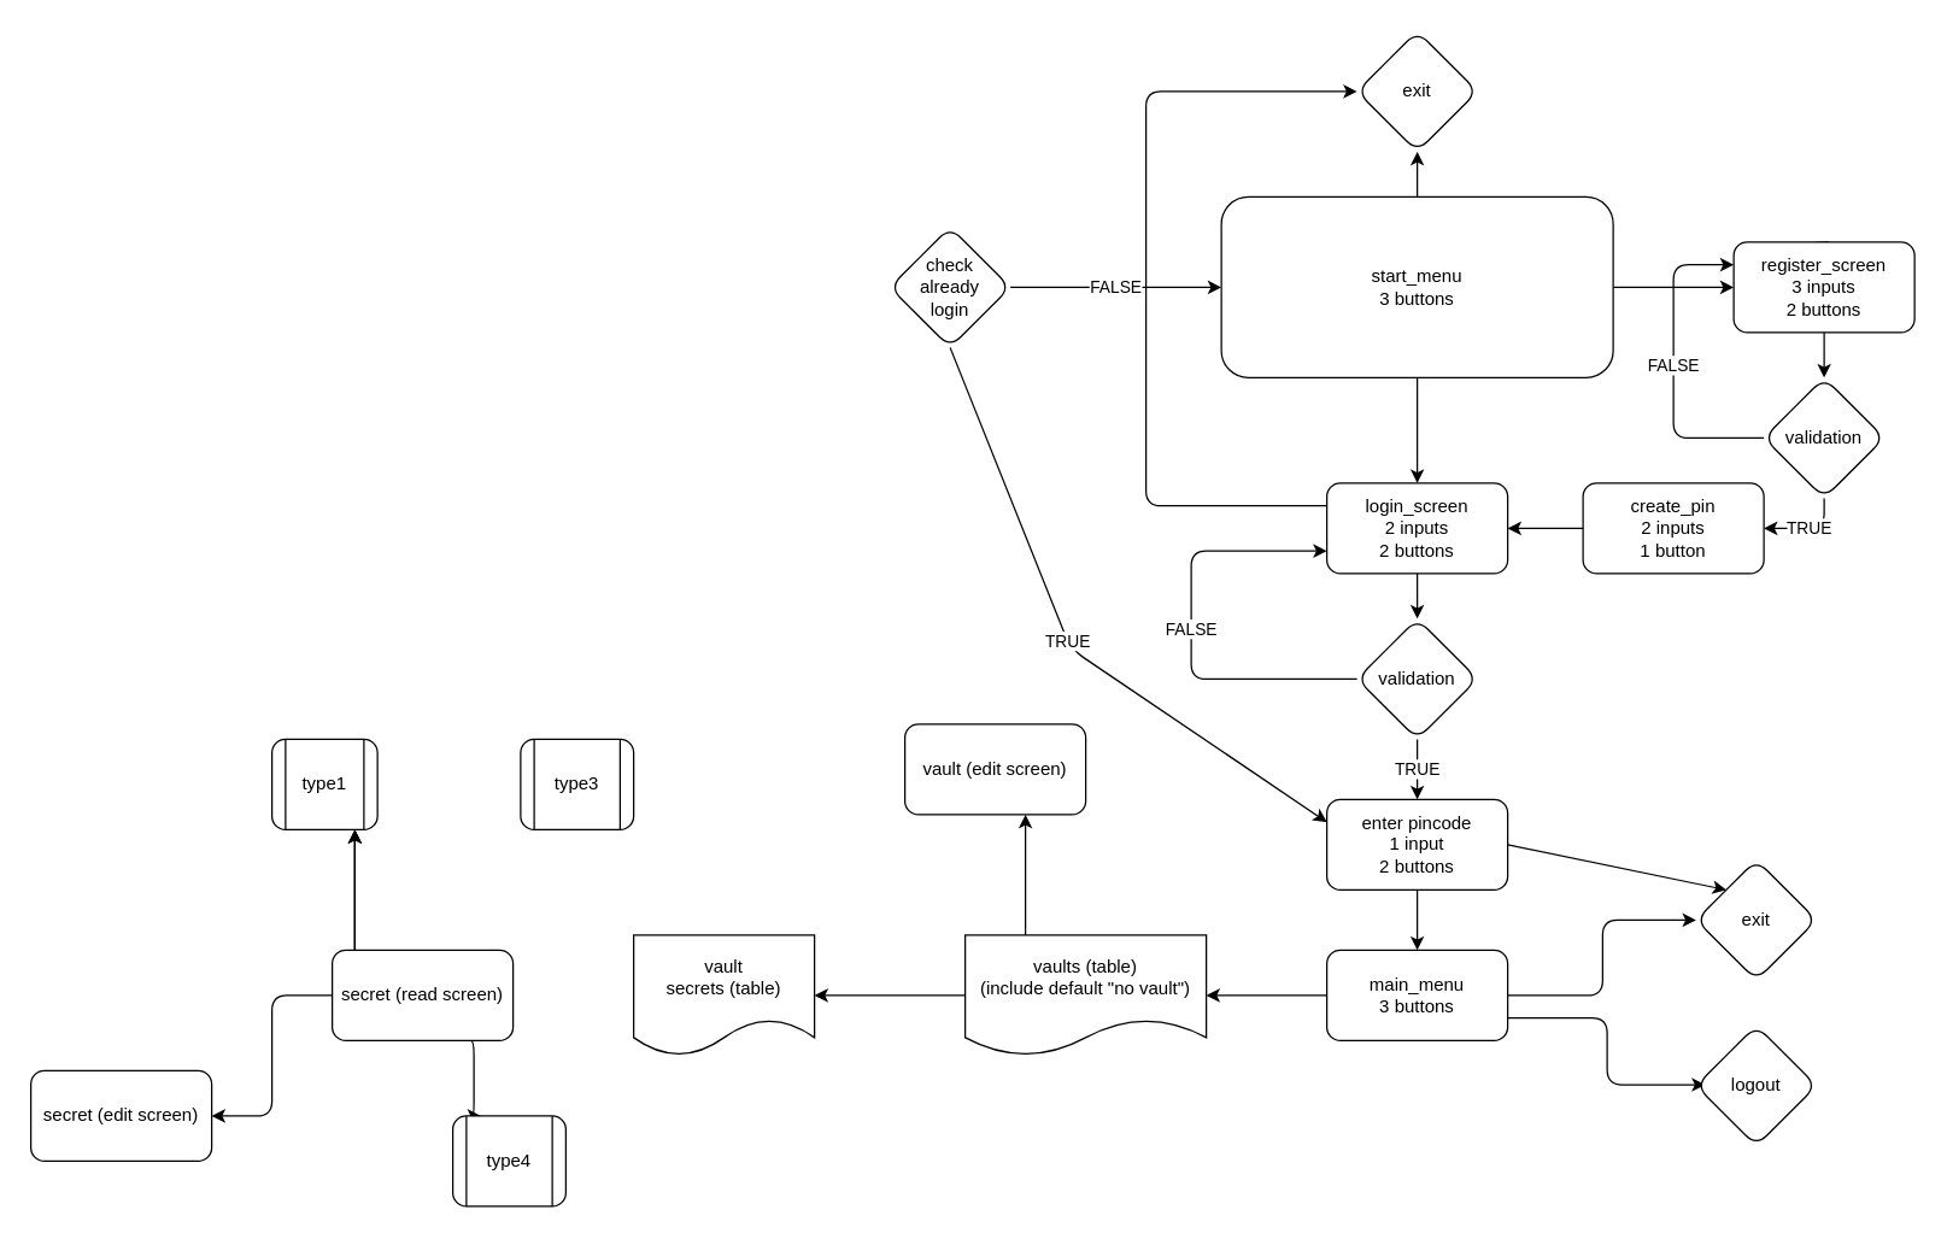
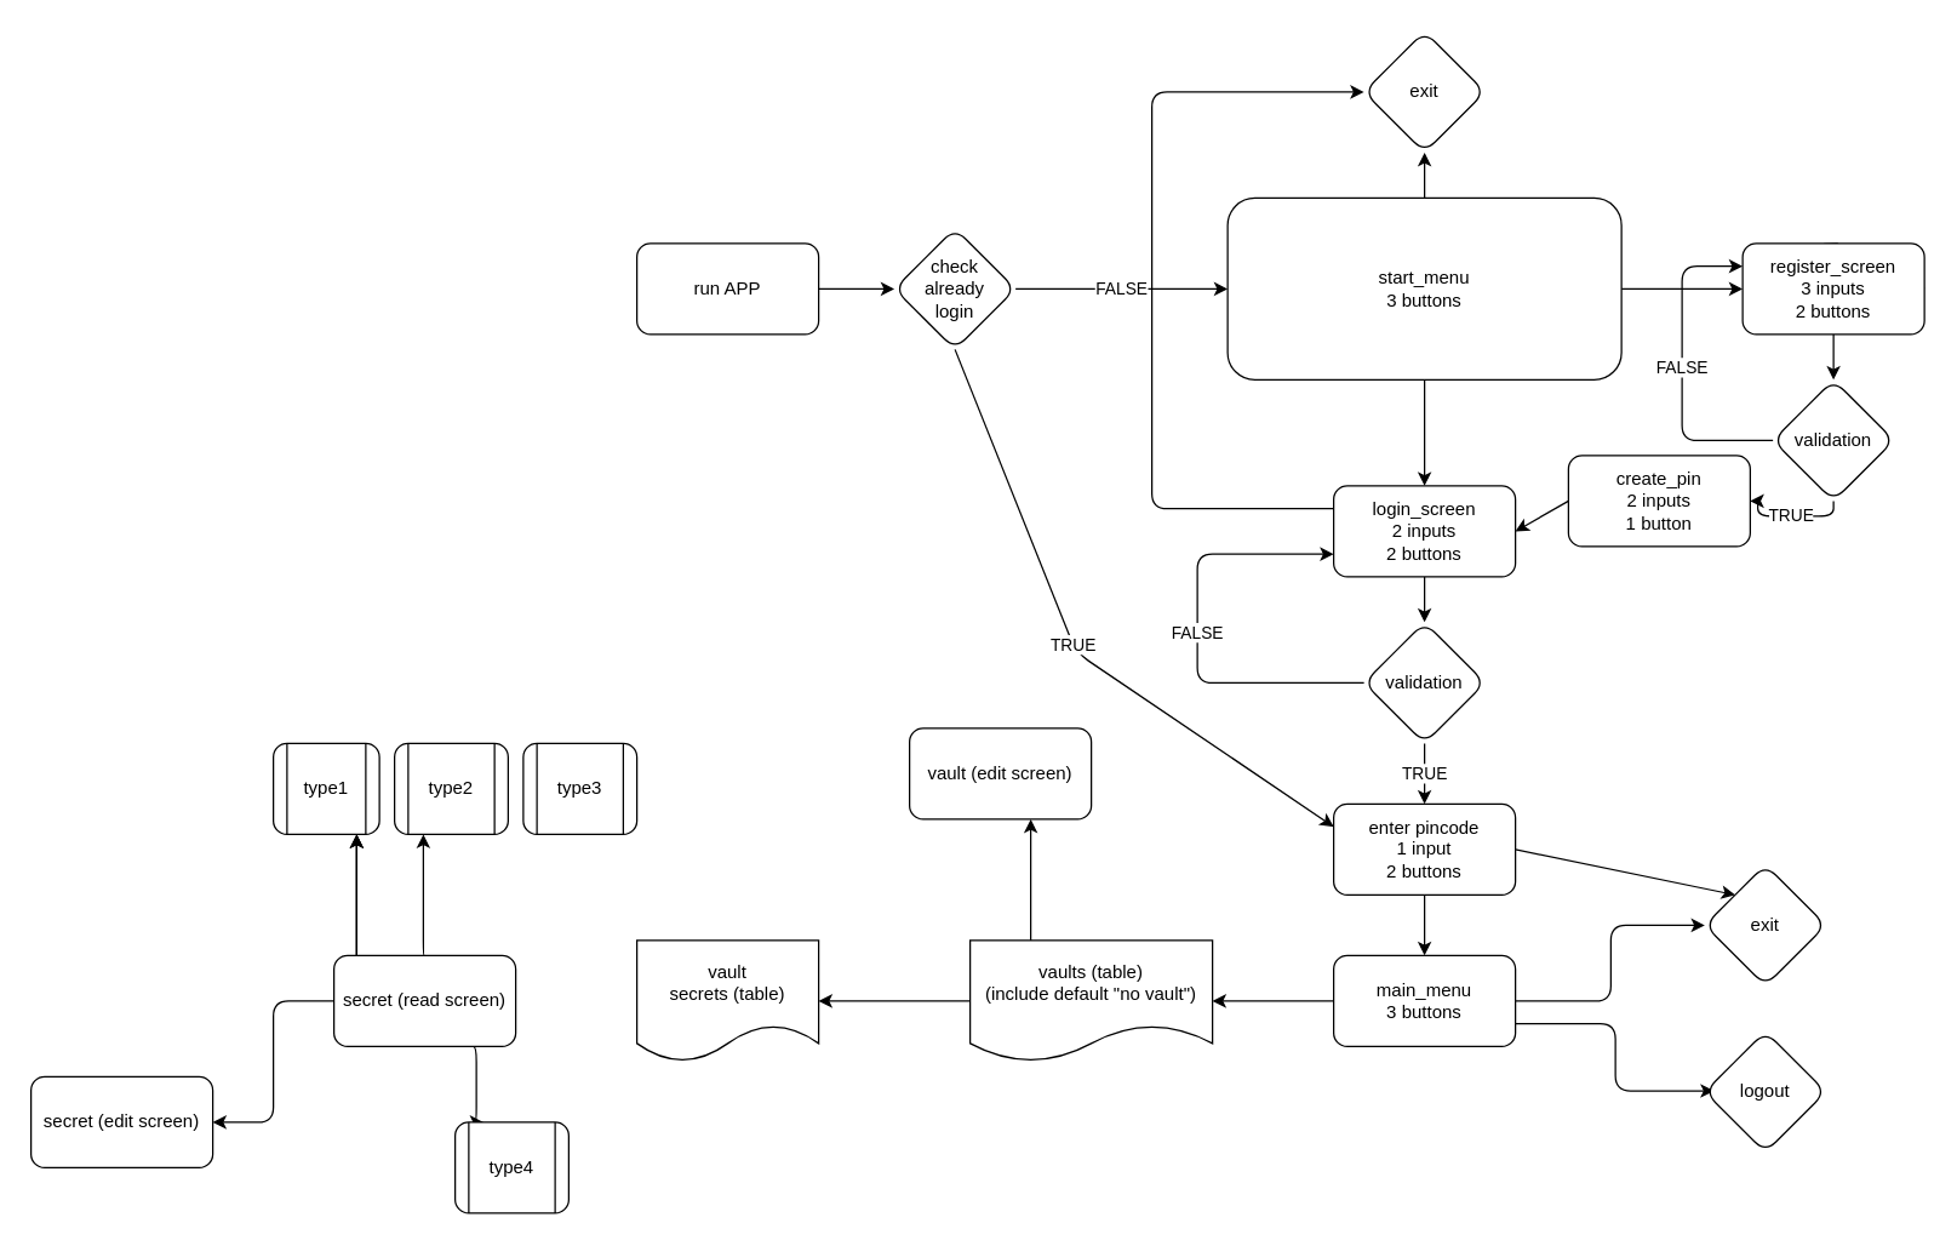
  <mxCell id="0" />
  <mxCell id="1" parent="0" />
  <mxCell id="2" value="" style="edgeStyle=none;html=1;" parent="1" source="5" target="8" edge="1"><mxGeometry relative="1" as="geometry" /></mxCell>
  <mxCell id="3" value="" style="edgeStyle=none;html=1;" parent="1" source="5" target="13" edge="1"><mxGeometry relative="1" as="geometry" /></mxCell>
  <mxCell id="4" value="" style="edgeStyle=none;html=1;" parent="1" source="5" target="14" edge="1"><mxGeometry relative="1" as="geometry" /></mxCell>
  <mxCell id="5" value="start_menu&lt;br&gt;3 buttons" style="rounded=1;whiteSpace=wrap;html=1;" parent="1" vertex="1"><mxGeometry x="810" y="130" width="260" height="120" as="geometry" /></mxCell>
  <mxCell id="6" value="" style="edgeStyle=none;html=1;" parent="1" source="8" target="17" edge="1"><mxGeometry relative="1" as="geometry" /></mxCell>
  <mxCell id="7" style="edgeStyle=elbowEdgeStyle;html=1;exitX=0;exitY=0.25;exitDx=0;exitDy=0;entryX=0;entryY=0.5;entryDx=0;entryDy=0;" parent="1" source="8" target="14" edge="1"><mxGeometry relative="1" as="geometry"><Array as="points"><mxPoint x="760" y="150" /></Array></mxGeometry></mxCell>
  <mxCell id="8" value="login_screen&lt;br&gt;2 inputs&lt;br&gt;2 buttons" style="whiteSpace=wrap;html=1;rounded=1;" parent="1" vertex="1"><mxGeometry x="880" y="320" width="120" height="60" as="geometry" /></mxCell>
  <mxCell id="9" value="TRUE" style="edgeStyle=orthogonalEdgeStyle;html=1;exitX=0.5;exitY=1;exitDx=0;exitDy=0;entryX=1;entryY=0.5;entryDx=0;entryDy=0;" parent="1" source="41" target="43" edge="1"><mxGeometry relative="1" as="geometry" /></mxCell>
  <mxCell id="10" value="FALSE" style="edgeStyle=elbowEdgeStyle;html=1;exitX=1;exitY=0.5;exitDx=0;exitDy=0;entryX=0.442;entryY=0;entryDx=0;entryDy=0;entryPerimeter=0;" parent="1" source="13" target="13" edge="1"><mxGeometry relative="1" as="geometry"><mxPoint x="1300" y="120" as="targetPoint" /></mxGeometry></mxCell>
  <mxCell id="11" value="FALSE" style="edgeStyle=elbowEdgeStyle;html=1;exitX=0;exitY=0.5;exitDx=0;exitDy=0;entryX=0;entryY=0.25;entryDx=0;entryDy=0;" parent="1" source="41" target="13" edge="1"><mxGeometry relative="1" as="geometry"><Array as="points"><mxPoint x="1110" y="240" /><mxPoint x="1150" y="110" /><mxPoint x="1120" y="110" /><mxPoint x="1130" y="130" /><mxPoint x="1100" y="310" /></Array></mxGeometry></mxCell>
  <mxCell id="12" style="edgeStyle=none;html=1;exitX=0.5;exitY=1;exitDx=0;exitDy=0;entryX=0.5;entryY=0;entryDx=0;entryDy=0;" edge="1" parent="1" source="13" target="41"><mxGeometry relative="1" as="geometry" /></mxCell>
  <mxCell id="13" value="register_screen&lt;br&gt;3 inputs&lt;br&gt;2 buttons" style="whiteSpace=wrap;html=1;rounded=1;" parent="1" vertex="1"><mxGeometry x="1150" y="160" width="120" height="60" as="geometry" /></mxCell>
  <mxCell id="14" value="exit" style="rhombus;whiteSpace=wrap;html=1;rounded=1;" parent="1" vertex="1"><mxGeometry x="900" y="20" width="80" height="80" as="geometry" /></mxCell>
  <mxCell id="15" value="FALSE" style="edgeStyle=orthogonalEdgeStyle;html=1;exitX=0;exitY=0.5;exitDx=0;exitDy=0;entryX=0;entryY=0.75;entryDx=0;entryDy=0;" parent="1" source="17" target="8" edge="1"><mxGeometry relative="1" as="geometry"><Array as="points"><mxPoint x="790" y="450" /><mxPoint x="790" y="365" /></Array></mxGeometry></mxCell>
  <mxCell id="16" value="TRUE" style="edgeStyle=orthogonalEdgeStyle;html=1;entryX=0.5;entryY=0;entryDx=0;entryDy=0;" parent="1" source="17" target="46" edge="1"><mxGeometry relative="1" as="geometry" /></mxCell>
  <mxCell id="17" value="validation" style="rhombus;whiteSpace=wrap;html=1;rounded=1;" parent="1" vertex="1"><mxGeometry x="900" y="410" width="80" height="80" as="geometry" /></mxCell>
  <mxCell id="18" value="" style="edgeStyle=orthogonalEdgeStyle;html=1;" parent="1" source="21" target="24" edge="1"><mxGeometry relative="1" as="geometry" /></mxCell>
  <mxCell id="19" style="edgeStyle=elbowEdgeStyle;html=1;exitX=1;exitY=0.5;exitDx=0;exitDy=0;entryX=0;entryY=0.5;entryDx=0;entryDy=0;" parent="1" source="21" target="39" edge="1"><mxGeometry relative="1" as="geometry" /></mxCell>
  <mxCell id="20" style="edgeStyle=elbowEdgeStyle;html=1;exitX=1;exitY=0.75;exitDx=0;exitDy=0;entryX=0.077;entryY=0.492;entryDx=0;entryDy=0;entryPerimeter=0;" parent="1" source="21" target="40" edge="1"><mxGeometry relative="1" as="geometry" /></mxCell>
  <mxCell id="21" value="main_menu&lt;br&gt;3 buttons" style="whiteSpace=wrap;html=1;rounded=1;" parent="1" vertex="1"><mxGeometry x="880" y="630" width="120" height="60" as="geometry" /></mxCell>
  <mxCell id="22" value="" style="edgeStyle=orthogonalEdgeStyle;html=1;" parent="1" source="24" target="25" edge="1"><mxGeometry relative="1" as="geometry" /></mxCell>
  <mxCell id="23" value="" style="edgeStyle=elbowEdgeStyle;html=1;" parent="1" source="24" target="38" edge="1"><mxGeometry relative="1" as="geometry" /></mxCell>
  <mxCell id="24" value="vaults (table)&lt;br&gt;(include default &quot;no vault&quot;)" style="shape=document;whiteSpace=wrap;html=1;boundedLbl=1;rounded=1;" parent="1" vertex="1"><mxGeometry x="640" y="620" width="160" height="80" as="geometry" /></mxCell>
  <mxCell id="25" value="vault&lt;br&gt;secrets (table)" style="shape=document;whiteSpace=wrap;html=1;boundedLbl=1;rounded=1;" parent="1" vertex="1"><mxGeometry x="420" y="620" width="120" height="80" as="geometry" /></mxCell>
  <mxCell id="26" value="" style="edgeStyle=elbowEdgeStyle;html=1;" parent="1" source="32" target="33" edge="1"><mxGeometry relative="1" as="geometry" /></mxCell>
  <mxCell id="27" value="" style="edgeStyle=elbowEdgeStyle;html=1;" parent="1" source="32" target="33" edge="1"><mxGeometry relative="1" as="geometry" /></mxCell>
  <mxCell id="28" value="" style="edgeStyle=elbowEdgeStyle;html=1;" parent="1" source="32" target="33" edge="1"><mxGeometry relative="1" as="geometry" /></mxCell>
+ <mxCell id="29" style="edgeStyle=elbowEdgeStyle;html=1;exitX=0.5;exitY=0;exitDx=0;exitDy=0;entryX=0.25;entryY=1;entryDx=0;entryDy=0;" parent="1" source="32" target="34" edge="1"><mxGeometry relative="1" as="geometry" /></mxCell>
  <mxCell id="30" style="edgeStyle=elbowEdgeStyle;html=1;exitX=0.75;exitY=1;exitDx=0;exitDy=0;entryX=0.25;entryY=0;entryDx=0;entryDy=0;" parent="1" source="32" target="36" edge="1"><mxGeometry relative="1" as="geometry" /></mxCell>
  <mxCell id="31" value="" style="edgeStyle=elbowEdgeStyle;html=1;" parent="1" source="32" target="37" edge="1"><mxGeometry relative="1" as="geometry" /></mxCell>
  <mxCell id="32" value="secret (read screen)" style="whiteSpace=wrap;html=1;rounded=1;" parent="1" vertex="1"><mxGeometry x="220" y="630" width="120" height="60" as="geometry" /></mxCell>
  <mxCell id="33" value="type1" style="shape=process;whiteSpace=wrap;html=1;backgroundOutline=1;rounded=1;" parent="1" vertex="1"><mxGeometry x="180" y="490" width="70" height="60" as="geometry" /></mxCell>
+ <mxCell id="34" value="type2" style="shape=process;whiteSpace=wrap;html=1;backgroundOutline=1;rounded=1;" parent="1" vertex="1"><mxGeometry x="260" y="490" width="75" height="60" as="geometry" /></mxCell>
  <mxCell id="35" value="type3" style="shape=process;whiteSpace=wrap;html=1;backgroundOutline=1;rounded=1;" parent="1" vertex="1"><mxGeometry x="345" y="490" width="75" height="60" as="geometry" /></mxCell>
  <mxCell id="36" value="type4" style="shape=process;whiteSpace=wrap;html=1;backgroundOutline=1;rounded=1;" parent="1" vertex="1"><mxGeometry x="300" y="740" width="75" height="60" as="geometry" /></mxCell>
  <mxCell id="37" value="secret (edit screen)" style="whiteSpace=wrap;html=1;rounded=1;" parent="1" vertex="1"><mxGeometry x="20" y="710" width="120" height="60" as="geometry" /></mxCell>
  <mxCell id="38" value="vault (edit screen)" style="whiteSpace=wrap;html=1;rounded=1;" parent="1" vertex="1"><mxGeometry x="600" y="480" width="120" height="60" as="geometry" /></mxCell>
  <mxCell id="39" value="exit" style="rhombus;whiteSpace=wrap;html=1;rounded=1;" parent="1" vertex="1"><mxGeometry x="1125" y="570" width="80" height="80" as="geometry" /></mxCell>
  <mxCell id="40" value="logout" style="rhombus;whiteSpace=wrap;html=1;rounded=1;" parent="1" vertex="1"><mxGeometry x="1125" y="680" width="80" height="80" as="geometry" /></mxCell>
  <mxCell id="41" value="validation" style="rhombus;whiteSpace=wrap;html=1;rounded=1;" vertex="1" parent="1"><mxGeometry x="1170" y="250" width="80" height="80" as="geometry" /></mxCell>
  <mxCell id="42" style="edgeStyle=none;html=1;exitX=0;exitY=0.5;exitDx=0;exitDy=0;entryX=1;entryY=0.5;entryDx=0;entryDy=0;" edge="1" parent="1" source="43" target="8"><mxGeometry relative="1" as="geometry" /></mxCell>
- <mxCell id="43" value="create_pin&lt;br&gt;2 inputs&lt;br&gt;1 button" style="whiteSpace=wrap;html=1;rounded=1;" vertex="1" parent="1"><mxGeometry x="1050" y="320" width="120" height="60" as="geometry" /></mxCell>
+ <mxCell id="43" value="create_pin&lt;br&gt;2 inputs&lt;br&gt;1 button" style="whiteSpace=wrap;html=1;rounded=1;" vertex="1" parent="1"><mxGeometry x="1035" y="300" width="120" height="60" as="geometry" /></mxCell>
  <mxCell id="44" style="edgeStyle=none;html=1;exitX=0.5;exitY=1;exitDx=0;exitDy=0;entryX=0.5;entryY=0;entryDx=0;entryDy=0;" edge="1" parent="1" source="46" target="21"><mxGeometry relative="1" as="geometry" /></mxCell>
  <mxCell id="45" style="edgeStyle=none;html=1;exitX=1;exitY=0.5;exitDx=0;exitDy=0;entryX=0;entryY=0;entryDx=0;entryDy=0;" edge="1" parent="1" source="46" target="39"><mxGeometry relative="1" as="geometry" /></mxCell>
  <mxCell id="46" value="enter pincode&lt;br&gt;1 input&lt;br&gt;2 buttons" style="whiteSpace=wrap;html=1;rounded=1;" vertex="1" parent="1"><mxGeometry x="880" y="530" width="120" height="60" as="geometry" /></mxCell>
+ <mxCell id="47" style="edgeStyle=none;html=1;exitX=1;exitY=0.5;exitDx=0;exitDy=0;entryX=0;entryY=0.5;entryDx=0;entryDy=0;" edge="1" parent="1" source="48" target="51"><mxGeometry relative="1" as="geometry" /></mxCell>
+ <mxCell id="48" value="run APP" style="rounded=1;whiteSpace=wrap;html=1;" vertex="1" parent="1"><mxGeometry x="420" y="160" width="120" height="60" as="geometry" /></mxCell>
  <mxCell id="49" value="FALSE" style="edgeStyle=none;html=1;exitX=1;exitY=0.5;exitDx=0;exitDy=0;entryX=0;entryY=0.5;entryDx=0;entryDy=0;" edge="1" parent="1" source="51" target="5"><mxGeometry relative="1" as="geometry" /></mxCell>
  <mxCell id="50" value="TRUE" style="edgeStyle=none;html=1;exitX=0.5;exitY=1;exitDx=0;exitDy=0;entryX=0;entryY=0.25;entryDx=0;entryDy=0;" edge="1" parent="1" source="51" target="46"><mxGeometry relative="1" as="geometry"><Array as="points"><mxPoint x="710" y="430" /></Array></mxGeometry></mxCell>
  <mxCell id="51" value="check&lt;br&gt;already&lt;br&gt;login" style="rhombus;whiteSpace=wrap;html=1;rounded=1;" vertex="1" parent="1"><mxGeometry x="590" y="150" width="80" height="80" as="geometry" /></mxCell>
